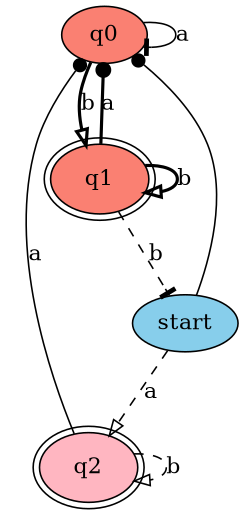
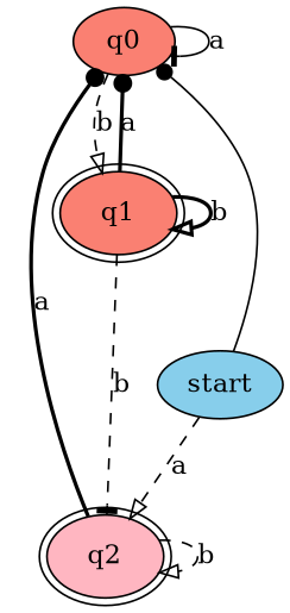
  digraph {
    node [fillcolor=salmon style=filled]
    edge [arrowhead=onormal style=dashed]
    q0
    q1 [peripheries=2]
    q2 [fillcolor=lightpink peripheries=2]
    start [fillcolor=skyblue]
    q0 -> q0 [arrowhead=tee label=a style=solid]
-   q0 -> q1 [label=b style=bold]
+   q0 -> q1 [label=b]
    q1 -> q0 [arrowhead=dot label=a style=bold]
    q1 -> q1 [label=b style=bold]
-   q1 -> start [arrowhead=tee label=b]
-   q2 -> q0 [arrowhead=dot label=a style=solid]
+   q1 -> q2 [arrowhead=tee label=b]
+   q2 -> q0 [arrowhead=dot label=a style=bold]
    q2 -> q2 [label=b]
    start -> q0 [arrowhead=dot style=solid]
    start -> q2 [label=a]
  }
